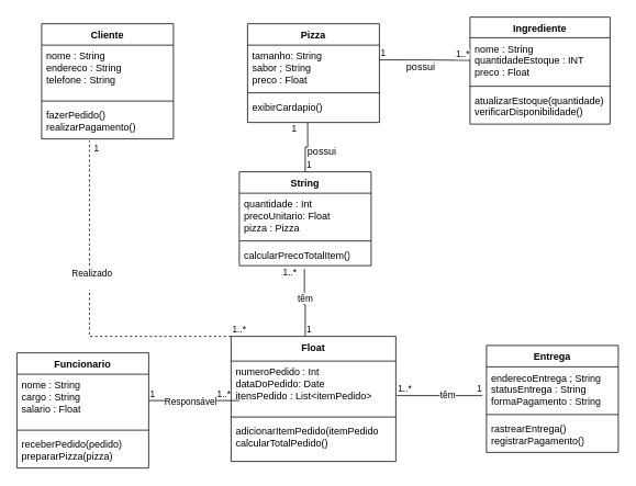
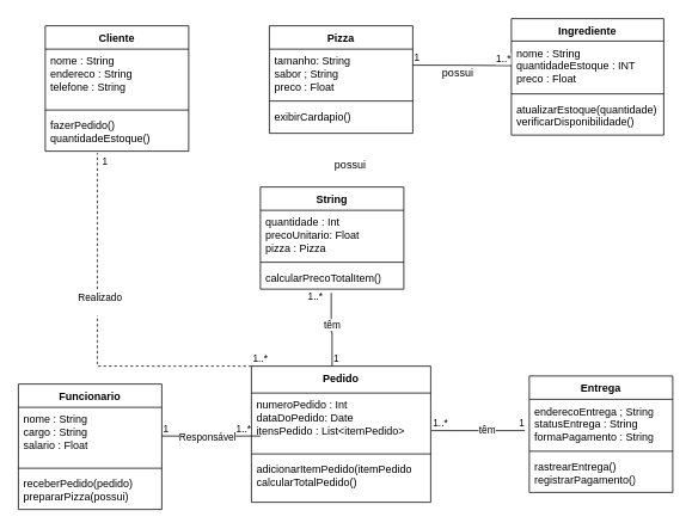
  <mxCell id="0" />
  <mxCell id="1" parent="0" />
  <mxCell id="2" value="Cliente" style="swimlane;fontStyle=1;align=center;verticalAlign=top;childLayout=stackLayout;horizontal=1;startSize=26;horizontalStack=0;resizeParent=1;resizeParentMax=0;resizeLast=0;collapsible=1;marginBottom=0;whiteSpace=wrap;html=1;" parent="1" vertex="1"><mxGeometry x="50" y="28" width="160" height="140" as="geometry" /></mxCell>
  <mxCell id="3" value="&lt;div&gt;nome : String&lt;/div&gt;&lt;div&gt;endereco : String&lt;/div&gt;&lt;div&gt;telefone : String&lt;br&gt;&lt;/div&gt;&lt;div&gt;&lt;br&gt;&lt;/div&gt;" style="text;strokeColor=none;fillColor=none;align=left;verticalAlign=top;spacingLeft=4;spacingRight=4;overflow=hidden;rotatable=0;points=[[0,0.5],[1,0.5]];portConstraint=eastwest;whiteSpace=wrap;html=1;" parent="2" vertex="1"><mxGeometry y="26" width="160" height="64" as="geometry" /></mxCell>
  <mxCell id="4" value="" style="line;strokeWidth=1;fillColor=none;align=left;verticalAlign=middle;spacingTop=-1;spacingLeft=3;spacingRight=3;rotatable=0;labelPosition=right;points=[];portConstraint=eastwest;strokeColor=inherit;" parent="2" vertex="1"><mxGeometry y="90" width="160" height="8" as="geometry" /></mxCell>
- <mxCell id="5" value="&lt;div&gt;fazerPedido()&lt;/div&gt;&lt;div&gt;realizarPagamento()&lt;br&gt;&lt;/div&gt;&lt;div&gt;&lt;br&gt;&lt;/div&gt;" style="text;strokeColor=none;fillColor=none;align=left;verticalAlign=top;spacingLeft=4;spacingRight=4;overflow=hidden;rotatable=0;points=[[0,0.5],[1,0.5]];portConstraint=eastwest;whiteSpace=wrap;html=1;" parent="2" vertex="1"><mxGeometry y="98" width="160" height="42" as="geometry" /></mxCell>
+ <mxCell id="5" value="&lt;div&gt;fazerPedido()&lt;/div&gt;&lt;div&gt;quantidadeEstoque()&lt;br&gt;&lt;/div&gt;&lt;div&gt;&lt;br&gt;&lt;/div&gt;" style="text;strokeColor=none;fillColor=none;align=left;verticalAlign=top;spacingLeft=4;spacingRight=4;overflow=hidden;rotatable=0;points=[[0,0.5],[1,0.5]];portConstraint=eastwest;whiteSpace=wrap;html=1;" parent="2" vertex="1"><mxGeometry y="98" width="160" height="42" as="geometry" /></mxCell>
  <mxCell id="6" value="&lt;div&gt;Pizza&lt;/div&gt;&lt;div&gt;&lt;br&gt;&lt;/div&gt;" style="swimlane;fontStyle=1;align=center;verticalAlign=top;childLayout=stackLayout;horizontal=1;startSize=26;horizontalStack=0;resizeParent=1;resizeParentMax=0;resizeLast=0;collapsible=1;marginBottom=0;whiteSpace=wrap;html=1;" parent="1" vertex="1"><mxGeometry x="300" y="28" width="160" height="120" as="geometry" /></mxCell>
  <mxCell id="7" value="tamanho: String&lt;br&gt;&lt;div&gt;sabor ; String&lt;/div&gt;&lt;div&gt;preco : Float&lt;br&gt;&lt;/div&gt;" style="text;strokeColor=none;fillColor=none;align=left;verticalAlign=top;spacingLeft=4;spacingRight=4;overflow=hidden;rotatable=0;points=[[0,0.5],[1,0.5]];portConstraint=eastwest;whiteSpace=wrap;html=1;" parent="6" vertex="1"><mxGeometry y="26" width="160" height="54" as="geometry" /></mxCell>
  <mxCell id="8" value="" style="line;strokeWidth=1;fillColor=none;align=left;verticalAlign=middle;spacingTop=-1;spacingLeft=3;spacingRight=3;rotatable=0;labelPosition=right;points=[];portConstraint=eastwest;strokeColor=inherit;" parent="6" vertex="1"><mxGeometry y="80" width="160" height="8" as="geometry" /></mxCell>
  <mxCell id="9" value="&lt;div&gt;exibirCardapio()&lt;br&gt;&lt;/div&gt;" style="text;strokeColor=none;fillColor=none;align=left;verticalAlign=top;spacingLeft=4;spacingRight=4;overflow=hidden;rotatable=0;points=[[0,0.5],[1,0.5]];portConstraint=eastwest;whiteSpace=wrap;html=1;" parent="6" vertex="1"><mxGeometry y="88" width="160" height="32" as="geometry" /></mxCell>
- <mxCell id="10" value="Float" style="swimlane;fontStyle=1;align=center;verticalAlign=top;childLayout=stackLayout;horizontal=1;startSize=30;horizontalStack=0;resizeParent=1;resizeParentMax=0;resizeLast=0;collapsible=1;marginBottom=0;whiteSpace=wrap;html=1;" parent="1" vertex="1"><mxGeometry x="280" y="408" width="200" height="152" as="geometry" /></mxCell>
+ <mxCell id="10" value="Pedido" style="swimlane;fontStyle=1;align=center;verticalAlign=top;childLayout=stackLayout;horizontal=1;startSize=30;horizontalStack=0;resizeParent=1;resizeParentMax=0;resizeLast=0;collapsible=1;marginBottom=0;whiteSpace=wrap;html=1;" parent="1" vertex="1"><mxGeometry x="280" y="408" width="200" height="152" as="geometry" /></mxCell>
  <mxCell id="11" value="numeroPedido : Int&lt;br&gt;&lt;div&gt;dataDoPedido: Date&lt;/div&gt;&lt;div&gt;itensPedido : List&amp;lt;itemPedido&amp;gt;&lt;br&gt;&lt;/div&gt;" style="text;strokeColor=none;fillColor=none;align=left;verticalAlign=top;spacingLeft=4;spacingRight=4;overflow=hidden;rotatable=0;points=[[0,0.5],[1,0.5]];portConstraint=eastwest;whiteSpace=wrap;html=1;" parent="10" vertex="1"><mxGeometry y="30" width="200" height="64" as="geometry" /></mxCell>
  <mxCell id="12" value="" style="line;strokeWidth=1;fillColor=none;align=left;verticalAlign=middle;spacingTop=-1;spacingLeft=3;spacingRight=3;rotatable=0;labelPosition=right;points=[];portConstraint=eastwest;strokeColor=inherit;" parent="10" vertex="1"><mxGeometry y="94" width="200" height="8" as="geometry" /></mxCell>
  <mxCell id="13" value="&lt;div&gt;adicionarItemPedido(itemPedido&lt;/div&gt;&lt;div&gt;calcularTotalPedido()&lt;/div&gt;" style="text;strokeColor=none;fillColor=none;align=left;verticalAlign=top;spacingLeft=4;spacingRight=4;overflow=hidden;rotatable=0;points=[[0,0.5],[1,0.5]];portConstraint=eastwest;whiteSpace=wrap;html=1;" parent="10" vertex="1"><mxGeometry y="102" width="200" height="50" as="geometry" /></mxCell>
  <mxCell id="14" value="String" style="swimlane;fontStyle=1;align=center;verticalAlign=top;childLayout=stackLayout;horizontal=1;startSize=26;horizontalStack=0;resizeParent=1;resizeParentMax=0;resizeLast=0;collapsible=1;marginBottom=0;whiteSpace=wrap;html=1;" parent="1" vertex="1"><mxGeometry x="290" y="208" width="160" height="114" as="geometry" /></mxCell>
  <mxCell id="15" value="&lt;div&gt;quantidade : Int&lt;/div&gt;&lt;div&gt;precoUnitario: Float&lt;/div&gt;&lt;div&gt;pizza : Pizza&lt;br&gt;&lt;/div&gt;" style="text;strokeColor=none;fillColor=none;align=left;verticalAlign=top;spacingLeft=4;spacingRight=4;overflow=hidden;rotatable=0;points=[[0,0.5],[1,0.5]];portConstraint=eastwest;whiteSpace=wrap;html=1;" parent="14" vertex="1"><mxGeometry y="26" width="160" height="54" as="geometry" /></mxCell>
  <mxCell id="16" value="" style="line;strokeWidth=1;fillColor=none;align=left;verticalAlign=middle;spacingTop=-1;spacingLeft=3;spacingRight=3;rotatable=0;labelPosition=right;points=[];portConstraint=eastwest;strokeColor=inherit;" parent="14" vertex="1"><mxGeometry y="80" width="160" height="8" as="geometry" /></mxCell>
  <mxCell id="17" value="calcularPrecoTotalItem()" style="text;strokeColor=none;fillColor=none;align=left;verticalAlign=top;spacingLeft=4;spacingRight=4;overflow=hidden;rotatable=0;points=[[0,0.5],[1,0.5]];portConstraint=eastwest;whiteSpace=wrap;html=1;" parent="14" vertex="1"><mxGeometry y="88" width="160" height="26" as="geometry" /></mxCell>
  <mxCell id="18" value="Funcionario" style="swimlane;fontStyle=1;align=center;verticalAlign=top;childLayout=stackLayout;horizontal=1;startSize=26;horizontalStack=0;resizeParent=1;resizeParentMax=0;resizeLast=0;collapsible=1;marginBottom=0;whiteSpace=wrap;html=1;" parent="1" vertex="1"><mxGeometry x="20" y="428" width="160" height="140" as="geometry" /></mxCell>
  <mxCell id="19" value="&lt;div&gt;nome : String&lt;/div&gt;&lt;div&gt;cargo : String&lt;/div&gt;&lt;div&gt;salario : Float&lt;br&gt;&lt;/div&gt;" style="text;strokeColor=none;fillColor=none;align=left;verticalAlign=top;spacingLeft=4;spacingRight=4;overflow=hidden;rotatable=0;points=[[0,0.5],[1,0.5]];portConstraint=eastwest;whiteSpace=wrap;html=1;" parent="18" vertex="1"><mxGeometry y="26" width="160" height="64" as="geometry" /></mxCell>
  <mxCell id="20" value="" style="line;strokeWidth=1;fillColor=none;align=left;verticalAlign=middle;spacingTop=-1;spacingLeft=3;spacingRight=3;rotatable=0;labelPosition=right;points=[];portConstraint=eastwest;strokeColor=inherit;" parent="18" vertex="1"><mxGeometry y="90" width="160" height="8" as="geometry" /></mxCell>
- <mxCell id="21" value=" receberPedido(pedido)&lt;br&gt;&lt;div&gt;prepararPizza(pizza) &lt;/div&gt;" style="text;strokeColor=none;fillColor=none;align=left;verticalAlign=top;spacingLeft=4;spacingRight=4;overflow=hidden;rotatable=0;points=[[0,0.5],[1,0.5]];portConstraint=eastwest;whiteSpace=wrap;html=1;" parent="18" vertex="1"><mxGeometry y="98" width="160" height="42" as="geometry" /></mxCell>
+ <mxCell id="21" value=" receberPedido(pedido)&lt;br&gt;&lt;div&gt;prepararPizza(possui) &lt;/div&gt;" style="text;strokeColor=none;fillColor=none;align=left;verticalAlign=top;spacingLeft=4;spacingRight=4;overflow=hidden;rotatable=0;points=[[0,0.5],[1,0.5]];portConstraint=eastwest;whiteSpace=wrap;html=1;" parent="18" vertex="1"><mxGeometry y="98" width="160" height="42" as="geometry" /></mxCell>
  <mxCell id="22" value="Entrega" style="swimlane;fontStyle=1;align=center;verticalAlign=top;childLayout=stackLayout;horizontal=1;startSize=26;horizontalStack=0;resizeParent=1;resizeParentMax=0;resizeLast=0;collapsible=1;marginBottom=0;whiteSpace=wrap;html=1;" parent="1" vertex="1"><mxGeometry x="590" y="419" width="160" height="130" as="geometry" /></mxCell>
  <mxCell id="23" value="enderecoEntrega ; String&lt;br&gt;statusEntrega : String&lt;br&gt;formaPagamento : String" style="text;strokeColor=none;fillColor=none;align=left;verticalAlign=top;spacingLeft=4;spacingRight=4;overflow=hidden;rotatable=0;points=[[0,0.5],[1,0.5]];portConstraint=eastwest;whiteSpace=wrap;html=1;" parent="22" vertex="1"><mxGeometry y="26" width="160" height="54" as="geometry" /></mxCell>
  <mxCell id="24" value="" style="line;strokeWidth=1;fillColor=none;align=left;verticalAlign=middle;spacingTop=-1;spacingLeft=3;spacingRight=3;rotatable=0;labelPosition=right;points=[];portConstraint=eastwest;strokeColor=inherit;" parent="22" vertex="1"><mxGeometry y="80" width="160" height="8" as="geometry" /></mxCell>
  <mxCell id="25" value="&lt;div&gt;rastrearEntrega()&lt;/div&gt;&lt;div&gt;registrarPagamento()&lt;/div&gt;" style="text;strokeColor=none;fillColor=none;align=left;verticalAlign=top;spacingLeft=4;spacingRight=4;overflow=hidden;rotatable=0;points=[[0,0.5],[1,0.5]];portConstraint=eastwest;whiteSpace=wrap;html=1;" parent="22" vertex="1"><mxGeometry y="88" width="160" height="42" as="geometry" /></mxCell>
  <mxCell id="26" value="Ingrediente" style="swimlane;fontStyle=1;align=center;verticalAlign=top;childLayout=stackLayout;horizontal=1;startSize=25;horizontalStack=0;resizeParent=1;resizeParentMax=0;resizeLast=0;collapsible=1;marginBottom=0;whiteSpace=wrap;html=1;" parent="1" vertex="1"><mxGeometry x="570" y="20" width="170" height="130" as="geometry" /></mxCell>
  <mxCell id="27" value="&lt;div&gt;nome : String&lt;/div&gt;&lt;div&gt;quantidadeEstoque : INT&lt;/div&gt;&lt;div&gt;preco : Float&lt;br&gt;&lt;/div&gt;" style="text;strokeColor=none;fillColor=none;align=left;verticalAlign=top;spacingLeft=4;spacingRight=4;overflow=hidden;rotatable=0;points=[[0,0.5],[1,0.5]];portConstraint=eastwest;whiteSpace=wrap;html=1;" parent="26" vertex="1"><mxGeometry y="25" width="170" height="55" as="geometry" /></mxCell>
  <mxCell id="28" value="" style="line;strokeWidth=1;fillColor=none;align=left;verticalAlign=middle;spacingTop=-1;spacingLeft=3;spacingRight=3;rotatable=0;labelPosition=right;points=[];portConstraint=eastwest;strokeColor=inherit;" parent="26" vertex="1"><mxGeometry y="80" width="170" height="8" as="geometry" /></mxCell>
  <mxCell id="29" value="&lt;div&gt;atualizarEstoque(quantidade)&lt;/div&gt;&lt;div&gt;verificarDisponibilidade()&lt;/div&gt;" style="text;strokeColor=none;fillColor=none;align=left;verticalAlign=top;spacingLeft=4;spacingRight=4;overflow=hidden;rotatable=0;points=[[0,0.5],[1,0.5]];portConstraint=eastwest;whiteSpace=wrap;html=1;" parent="26" vertex="1"><mxGeometry y="88" width="170" height="42" as="geometry" /></mxCell>
  <mxCell id="30" value="" style="endArrow=none;html=1;edgeStyle=orthogonalEdgeStyle;rounded=0;exitX=0;exitY=0;exitDx=0;exitDy=0;entryX=0.363;entryY=1.048;entryDx=0;entryDy=0;entryPerimeter=0;dashed=1;" parent="1" source="10" target="5" edge="1"><mxGeometry relative="1" as="geometry"><mxPoint x="310" y="298" as="sourcePoint" /><mxPoint x="120" y="178" as="targetPoint" /><Array as="points"><mxPoint x="108" y="408" /></Array></mxGeometry></mxCell>
  <mxCell id="31" value="1..*" style="edgeLabel;resizable=0;html=1;align=left;verticalAlign=bottom;" parent="30" connectable="0" vertex="1"><mxGeometry x="-1" relative="1" as="geometry" /></mxCell>
  <mxCell id="32" value="1" style="edgeLabel;resizable=0;html=1;align=right;verticalAlign=bottom;" parent="30" connectable="0" vertex="1"><mxGeometry x="1" relative="1" as="geometry"><mxPoint x="12" y="18" as="offset" /></mxGeometry></mxCell>
  <mxCell id="33" value="&lt;div&gt;Realizado&lt;/div&gt;&lt;div&gt;&lt;br&gt;&lt;/div&gt;" style="edgeLabel;html=1;align=center;verticalAlign=middle;resizable=0;points=[];" parent="30" vertex="1" connectable="0"><mxGeometry x="0.183" y="-2" relative="1" as="geometry"><mxPoint as="offset" /></mxGeometry></mxCell>
  <mxCell id="34" value="" style="endArrow=none;html=1;edgeStyle=orthogonalEdgeStyle;rounded=0;entryX=0.494;entryY=1.154;entryDx=0;entryDy=0;entryPerimeter=0;" parent="1" target="17" edge="1"><mxGeometry relative="1" as="geometry"><mxPoint x="370" y="408" as="sourcePoint" /><mxPoint x="369" y="338" as="targetPoint" /><Array as="points"><mxPoint x="369" y="370" /><mxPoint x="370" y="370" /></Array></mxGeometry></mxCell>
  <mxCell id="35" value="1" style="edgeLabel;resizable=0;html=1;align=left;verticalAlign=bottom;" parent="34" connectable="0" vertex="1"><mxGeometry x="-1" relative="1" as="geometry" /></mxCell>
  <mxCell id="36" value="1..*" style="edgeLabel;resizable=0;html=1;align=right;verticalAlign=bottom;" parent="34" connectable="0" vertex="1"><mxGeometry x="1" relative="1" as="geometry"><mxPoint x="-9" y="12" as="offset" /></mxGeometry></mxCell>
  <mxCell id="37" value="têm" style="edgeLabel;html=1;align=center;verticalAlign=middle;resizable=0;points=[];" parent="34" vertex="1" connectable="0"><mxGeometry x="0.157" relative="1" as="geometry"><mxPoint as="offset" /></mxGeometry></mxCell>
- <mxCell id="38" value="" style="endArrow=none;html=1;edgeStyle=orthogonalEdgeStyle;rounded=0;exitX=0.5;exitY=0;exitDx=0;exitDy=0;entryX=0.456;entryY=1;entryDx=0;entryDy=0;entryPerimeter=0;" parent="1" source="14" target="9" edge="1"><mxGeometry relative="1" as="geometry"><mxPoint x="310" y="298" as="sourcePoint" /><mxPoint x="470" y="298" as="targetPoint" /></mxGeometry></mxCell>
- <mxCell id="39" value="1" style="edgeLabel;resizable=0;html=1;align=left;verticalAlign=bottom;" parent="38" connectable="0" vertex="1"><mxGeometry x="-1" relative="1" as="geometry" /></mxCell>
- <mxCell id="40" value="1" style="edgeLabel;resizable=0;html=1;align=right;verticalAlign=bottom;" parent="38" connectable="0" vertex="1"><mxGeometry x="1" relative="1" as="geometry"><mxPoint x="-13" y="16" as="offset" /></mxGeometry></mxCell>
  <mxCell id="41" value="" style="endArrow=none;html=1;edgeStyle=orthogonalEdgeStyle;rounded=0;" parent="1" source="19" edge="1"><mxGeometry relative="1" as="geometry"><mxPoint x="310" y="298" as="sourcePoint" /><mxPoint x="290" y="486" as="targetPoint" /></mxGeometry></mxCell>
  <mxCell id="42" value="1" style="edgeLabel;resizable=0;html=1;align=left;verticalAlign=bottom;" parent="41" connectable="0" vertex="1"><mxGeometry x="-1" relative="1" as="geometry" /></mxCell>
  <mxCell id="43" value="1..*" style="edgeLabel;resizable=0;html=1;align=right;verticalAlign=bottom;" parent="41" connectable="0" vertex="1"><mxGeometry x="1" relative="1" as="geometry"><mxPoint x="-10" as="offset" /></mxGeometry></mxCell>
  <mxCell id="44" value="Responsável" style="edgeLabel;html=1;align=center;verticalAlign=middle;resizable=0;points=[];" parent="41" vertex="1" connectable="0"><mxGeometry x="-0.348" y="-1" relative="1" as="geometry"><mxPoint x="14" as="offset" /></mxGeometry></mxCell>
  <mxCell id="45" value="" style="endArrow=none;html=1;edgeStyle=orthogonalEdgeStyle;rounded=0;exitX=1.005;exitY=0.656;exitDx=0;exitDy=0;exitPerimeter=0;entryX=-0.031;entryY=0.648;entryDx=0;entryDy=0;entryPerimeter=0;" parent="1" source="11" target="23" edge="1"><mxGeometry relative="1" as="geometry"><mxPoint x="310" y="298" as="sourcePoint" /><mxPoint x="470" y="298" as="targetPoint" /><Array as="points"><mxPoint x="540" y="480" /><mxPoint x="540" y="480" /></Array></mxGeometry></mxCell>
  <mxCell id="46" value="1..*" style="edgeLabel;resizable=0;html=1;align=left;verticalAlign=bottom;" parent="45" connectable="0" vertex="1"><mxGeometry x="-1" relative="1" as="geometry" /></mxCell>
  <mxCell id="47" value="1" style="edgeLabel;resizable=0;html=1;align=right;verticalAlign=bottom;" parent="45" connectable="0" vertex="1"><mxGeometry x="1" relative="1" as="geometry" /></mxCell>
  <mxCell id="48" value="têm" style="edgeLabel;html=1;align=center;verticalAlign=middle;resizable=0;points=[];" parent="45" vertex="1" connectable="0"><mxGeometry x="0.192" y="1" relative="1" as="geometry"><mxPoint as="offset" /></mxGeometry></mxCell>
  <mxCell id="49" value="possui" style="text;html=1;align=center;verticalAlign=middle;resizable=0;points=[];autosize=1;strokeColor=none;fillColor=none;" parent="1" vertex="1"><mxGeometry x="360" y="168" width="60" height="30" as="geometry" /></mxCell>
  <mxCell id="50" value="" style="endArrow=none;html=1;edgeStyle=orthogonalEdgeStyle;rounded=0;exitX=1;exitY=0.333;exitDx=0;exitDy=0;exitPerimeter=0;" parent="1" source="7" target="27" edge="1"><mxGeometry relative="1" as="geometry"><mxPoint x="310" y="298" as="sourcePoint" /><mxPoint x="470" y="298" as="targetPoint" /></mxGeometry></mxCell>
  <mxCell id="51" value="1" style="edgeLabel;resizable=0;html=1;align=left;verticalAlign=bottom;" parent="50" connectable="0" vertex="1"><mxGeometry x="-1" relative="1" as="geometry" /></mxCell>
  <mxCell id="52" value="1..*" style="edgeLabel;resizable=0;html=1;align=right;verticalAlign=bottom;" parent="50" connectable="0" vertex="1"><mxGeometry x="1" relative="1" as="geometry" /></mxCell>
  <mxCell id="53" value="possui" style="text;html=1;align=center;verticalAlign=middle;resizable=0;points=[];autosize=1;strokeColor=none;fillColor=none;" parent="1" vertex="1"><mxGeometry x="480" y="66" width="60" height="30" as="geometry" /></mxCell>
